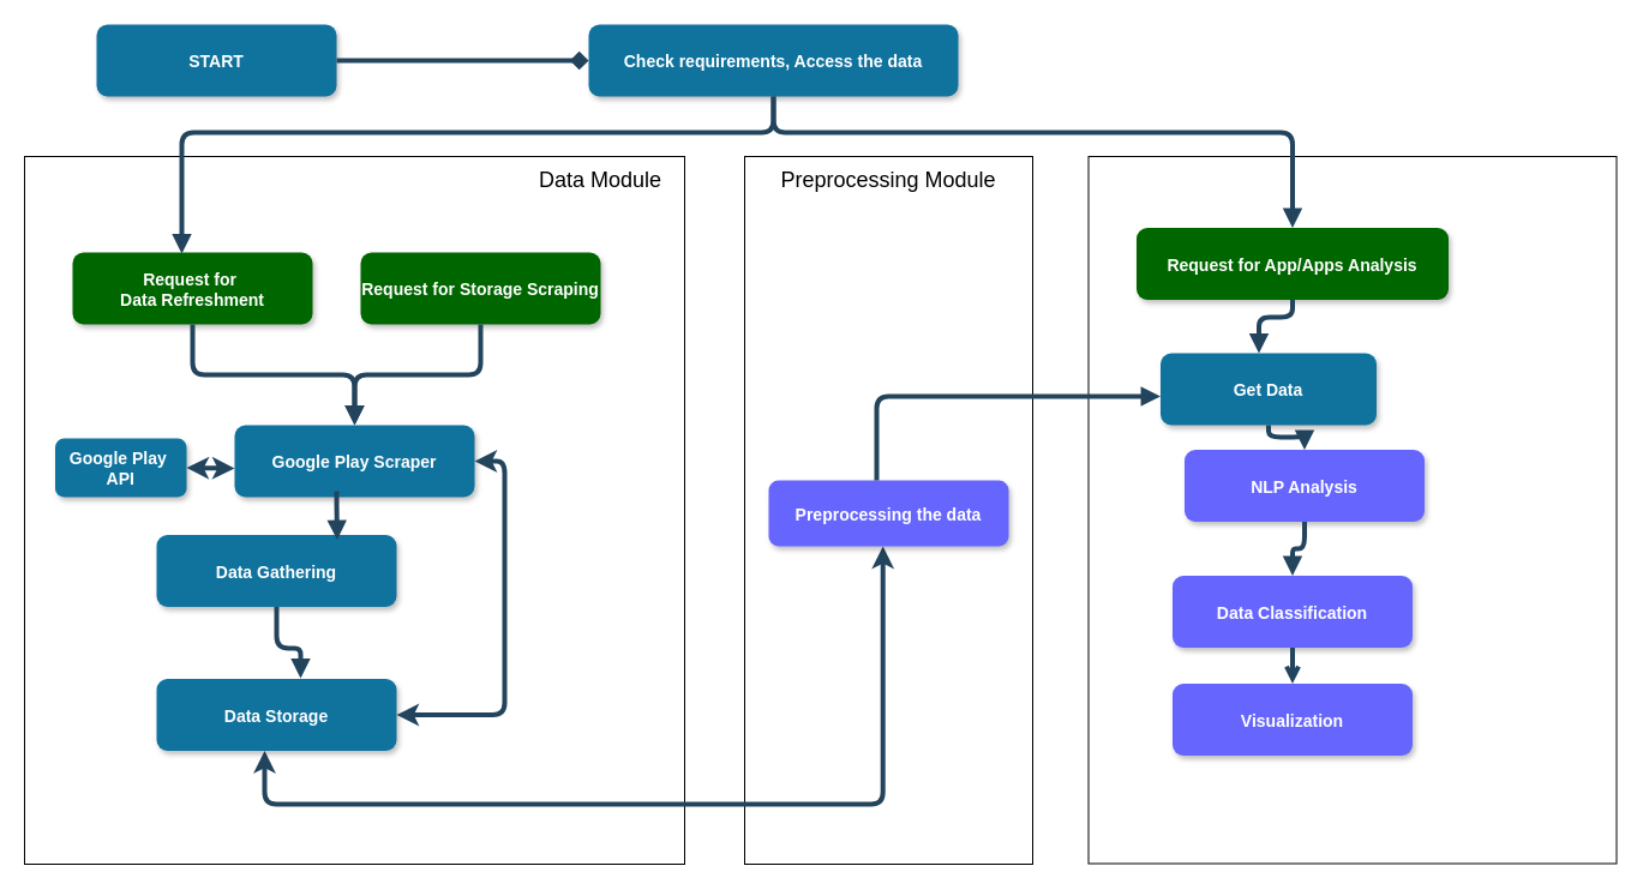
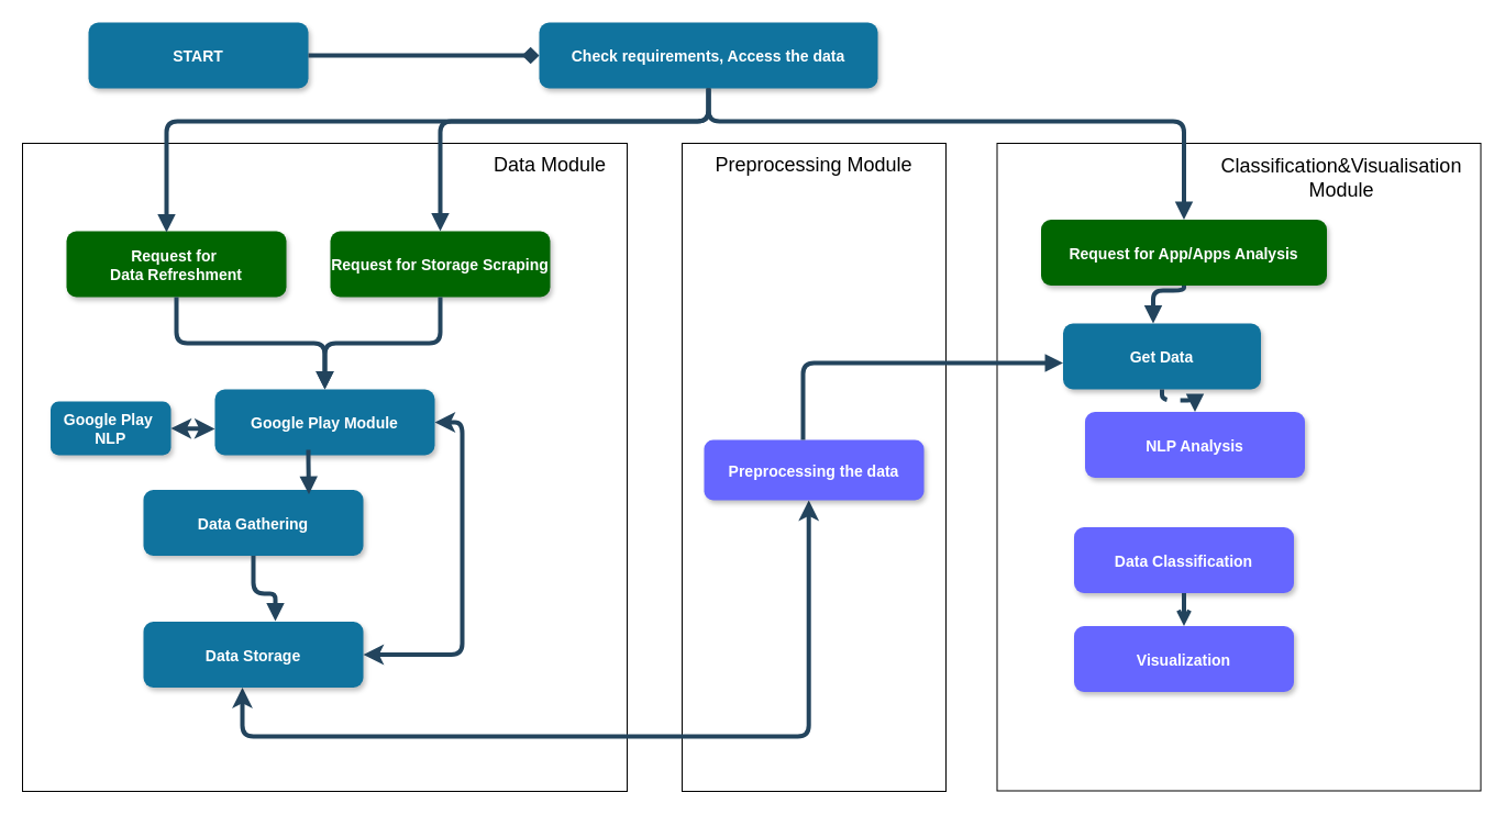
  <mxCell id="0" />
  <mxCell id="1" parent="0" />
  <mxCell id="2" value="" style="rounded=0;whiteSpace=wrap;html=1;" parent="1" vertex="1"><mxGeometry x="620" y="130" width="240" height="590" as="geometry" /></mxCell>
  <mxCell id="3" value="" style="rounded=0;whiteSpace=wrap;html=1;" parent="1" vertex="1"><mxGeometry x="906.5" y="130" width="440" height="589.5" as="geometry" /></mxCell>
  <mxCell id="4" value="" style="rounded=0;whiteSpace=wrap;html=1;" parent="1" vertex="1"><mxGeometry x="20" y="130" width="550" height="590" as="geometry" /></mxCell>
  <mxCell id="5" value="START" style="rounded=1;fillColor=#10739E;strokeColor=none;shadow=1;gradientColor=none;fontStyle=1;fontColor=#FFFFFF;fontSize=14;" parent="1" vertex="1"><mxGeometry x="80" y="20" width="200" height="60" as="geometry" /></mxCell>
  <mxCell id="6" value="Check requirements, Access the data" style="rounded=1;fillColor=#10739E;strokeColor=none;shadow=1;gradientColor=none;fontStyle=1;fontColor=#FFFFFF;fontSize=14;" parent="1" vertex="1"><mxGeometry x="490" y="20" width="308" height="60" as="geometry" /></mxCell>
  <mxCell id="7" value="Request for &#10;Data Refreshment" style="rounded=1;fillColor=#006600;strokeColor=none;shadow=1;gradientColor=none;fontStyle=1;fontColor=#FFFFFF;fontSize=14;" parent="1" vertex="1"><mxGeometry x="60" y="210" width="200" height="60" as="geometry" /></mxCell>
  <mxCell id="8" value="Request for Storage Scraping" style="rounded=1;fillColor=#006600;strokeColor=none;shadow=1;gradientColor=none;fontStyle=1;fontColor=#FFFFFF;fontSize=14;" parent="1" vertex="1"><mxGeometry x="300" y="210" width="200" height="60" as="geometry" /></mxCell>
- <mxCell id="9" value="Request for App/Apps Analysis" style="rounded=1;fillColor=#006600;strokeColor=none;shadow=1;gradientColor=none;fontStyle=1;fontColor=#FFFFFF;fontSize=14;" parent="1" vertex="1"><mxGeometry x="946.5" y="189.5" width="260" height="60" as="geometry" /></mxCell>
- <mxCell id="10" value="Google Play Scraper" style="rounded=1;fillColor=#10739E;strokeColor=none;shadow=1;gradientColor=none;fontStyle=1;fontColor=#FFFFFF;fontSize=14;" parent="1" vertex="1"><mxGeometry x="195" y="354" width="200" height="60" as="geometry" /></mxCell>
+ <mxCell id="9" value="Request for App/Apps Analysis" style="rounded=1;fillColor=#006600;strokeColor=none;shadow=1;gradientColor=none;fontStyle=1;fontColor=#FFFFFF;fontSize=14;" parent="1" vertex="1"><mxGeometry x="946.5" y="199.5" width="260" height="60" as="geometry" /></mxCell>
+ <mxCell id="10" value="Google Play Module" style="rounded=1;fillColor=#10739E;strokeColor=none;shadow=1;gradientColor=none;fontStyle=1;fontColor=#FFFFFF;fontSize=14;" parent="1" vertex="1"><mxGeometry x="195" y="354" width="200" height="60" as="geometry" /></mxCell>
  <mxCell id="11" value="Data Gathering" style="rounded=1;fillColor=#10739E;strokeColor=none;shadow=1;gradientColor=none;fontStyle=1;fontColor=#FFFFFF;fontSize=14;" parent="1" vertex="1"><mxGeometry x="130" y="445.5" width="200" height="60" as="geometry" /></mxCell>
  <mxCell id="12" value="Get Data" style="rounded=1;fillColor=#10739E;strokeColor=none;shadow=1;gradientColor=none;fontStyle=1;fontColor=#FFFFFF;fontSize=14;" parent="1" vertex="1"><mxGeometry x="966.5" y="294" width="180" height="60" as="geometry" /></mxCell>
  <mxCell id="13" value="NLP Analysis" style="rounded=1;fillColor=#6666FF;strokeColor=none;shadow=1;gradientColor=none;fontStyle=1;fontColor=#FFFFFF;fontSize=14;" parent="1" vertex="1"><mxGeometry x="986.5" y="374.5" width="200" height="60" as="geometry" /></mxCell>
  <mxCell id="14" value="Data Classification" style="rounded=1;fillColor=#6666FF;strokeColor=none;shadow=1;gradientColor=none;fontStyle=1;fontColor=#FFFFFF;fontSize=14;" parent="1" vertex="1"><mxGeometry x="976.5" y="479.5" width="200" height="60" as="geometry" /></mxCell>
  <mxCell id="15" value="Visualization" style="rounded=1;fillColor=#6666FF;strokeColor=none;shadow=1;gradientColor=none;fontStyle=1;fontColor=#FFFFFF;fontSize=14;" parent="1" vertex="1"><mxGeometry x="976.5" y="569.5" width="200" height="60" as="geometry" /></mxCell>
  <mxCell id="16" value="" style="edgeStyle=elbowEdgeStyle;elbow=vertical;strokeWidth=4;endArrow=diamond;endFill=1;fontStyle=1;strokeColor=#23445D;" parent="1" source="5" target="6" edge="1"><mxGeometry x="22" y="165.5" width="100" height="100" as="geometry"><mxPoint x="52" y="-74.5" as="sourcePoint" /><mxPoint x="152" y="-174.5" as="targetPoint" /></mxGeometry></mxCell>
+ <mxCell id="17" value="" style="edgeStyle=elbowEdgeStyle;elbow=vertical;strokeWidth=4;endArrow=block;endFill=1;fontStyle=1;strokeColor=#23445D;exitX=0.5;exitY=1;exitDx=0;exitDy=0;" parent="1" source="6" target="8" edge="1"><mxGeometry x="22" y="165.5" width="100" height="100" as="geometry"><mxPoint x="52" y="-74.5" as="sourcePoint" /><mxPoint x="152" y="-174.5" as="targetPoint" /><Array as="points"><mxPoint x="530" y="110" /><mxPoint x="640" y="170" /></Array></mxGeometry></mxCell>
  <mxCell id="18" value="" style="edgeStyle=elbowEdgeStyle;elbow=vertical;strokeWidth=4;endArrow=block;endFill=1;fontStyle=1;strokeColor=#23445D;" parent="1" source="6" target="9" edge="1"><mxGeometry x="22" y="165.5" width="100" height="100" as="geometry"><mxPoint x="52" y="-74.5" as="sourcePoint" /><mxPoint x="152" y="-174.5" as="targetPoint" /><Array as="points"><mxPoint x="830" y="110" /><mxPoint x="940" y="80" /></Array></mxGeometry></mxCell>
  <mxCell id="19" value="" style="edgeStyle=elbowEdgeStyle;elbow=vertical;strokeWidth=4;endArrow=block;endFill=1;fontStyle=1;strokeColor=#23445D;" parent="1" source="11" edge="1"><mxGeometry x="62" y="175.5" width="100" height="100" as="geometry"><mxPoint x="70" y="40" as="sourcePoint" /><mxPoint x="250" y="565" as="targetPoint" /><Array as="points"><mxPoint x="230" y="540" /></Array></mxGeometry></mxCell>
  <mxCell id="20" value="" style="edgeStyle=elbowEdgeStyle;elbow=vertical;strokeWidth=4;endArrow=classic;startArrow=classic;endFill=1;fontStyle=1;strokeColor=#23445D;entryX=0.822;entryY=1.03;entryDx=0;entryDy=0;exitX=0.5;exitY=1;exitDx=0;exitDy=0;entryPerimeter=0;" parent="1" edge="1"><mxGeometry x="62" y="185.5" width="100" height="100" as="geometry"><mxPoint x="220" y="625.5" as="sourcePoint" /><mxPoint x="735.2" y="455" as="targetPoint" /><Array as="points"><mxPoint x="460.8" y="670" /></Array></mxGeometry></mxCell>
- <mxCell id="21" value="" style="edgeStyle=elbowEdgeStyle;elbow=vertical;strokeWidth=4;endArrow=block;endFill=1;fontStyle=1;strokeColor=#23445D;" parent="1" source="12" target="13" edge="1"><mxGeometry x="62" y="165.5" width="100" height="100" as="geometry"><mxPoint x="486.5" y="-50.5" as="sourcePoint" /><mxPoint x="586.5" y="-150.5" as="targetPoint" /></mxGeometry></mxCell>
- <mxCell id="22" value="" style="edgeStyle=elbowEdgeStyle;elbow=vertical;strokeWidth=4;endArrow=block;endFill=1;fontStyle=1;strokeColor=#23445D;" parent="1" source="13" target="14" edge="1"><mxGeometry x="62" y="175.5" width="100" height="100" as="geometry"><mxPoint x="486.5" y="-40.5" as="sourcePoint" /><mxPoint x="586.5" y="-140.5" as="targetPoint" /></mxGeometry></mxCell>
+ <mxCell id="21" value="" style="edgeStyle=elbowEdgeStyle;elbow=vertical;strokeWidth=4;endArrow=block;endFill=1;fontStyle=1;strokeColor=#23445D;dashed=1;" parent="1" source="12" target="13" edge="1"><mxGeometry x="62" y="165.5" width="100" height="100" as="geometry"><mxPoint x="486.5" y="-50.5" as="sourcePoint" /><mxPoint x="586.5" y="-150.5" as="targetPoint" /></mxGeometry></mxCell>
  <mxCell id="23" value="" style="edgeStyle=elbowEdgeStyle;elbow=vertical;strokeWidth=4;endArrow=open;endFill=1;fontStyle=1;strokeColor=#23445D;" parent="1" source="14" target="15" edge="1"><mxGeometry x="62" y="185.5" width="100" height="100" as="geometry"><mxPoint x="486.5" y="-30.5" as="sourcePoint" /><mxPoint x="586.5" y="-130.5" as="targetPoint" /></mxGeometry></mxCell>
  <mxCell id="24" value="" style="edgeStyle=elbowEdgeStyle;elbow=vertical;strokeWidth=4;endArrow=block;endFill=1;fontStyle=1;strokeColor=#23445D;exitX=0.5;exitY=1;exitDx=0;exitDy=0;" parent="1" source="9" target="12" edge="1"><mxGeometry x="22" y="165.5" width="100" height="100" as="geometry"><mxPoint x="98.5" y="-60.5" as="sourcePoint" /><mxPoint x="198.5" y="-160.5" as="targetPoint" /><Array as="points"><mxPoint x="1048.5" y="264" /></Array></mxGeometry></mxCell>
  <mxCell id="25" value="" style="edgeStyle=elbowEdgeStyle;elbow=vertical;strokeWidth=4;endArrow=block;endFill=1;fontStyle=1;strokeColor=#23445D;exitX=1;exitY=0.5;exitDx=0;exitDy=0;" parent="1" source="34" target="2" edge="1"><mxGeometry x="62" y="185.5" width="100" height="100" as="geometry"><mxPoint x="470" y="590" as="sourcePoint" /><mxPoint x="760" y="370" as="targetPoint" /><Array as="points" /></mxGeometry></mxCell>
  <mxCell id="26" value="" style="edgeStyle=elbowEdgeStyle;elbow=vertical;strokeWidth=4;endArrow=block;endFill=1;fontStyle=1;strokeColor=#23445D;entryX=0.455;entryY=0.017;entryDx=0;entryDy=0;entryPerimeter=0;exitX=0.5;exitY=1;exitDx=0;exitDy=0;" parent="1" source="6" target="7" edge="1"><mxGeometry x="22" y="165.5" width="100" height="100" as="geometry"><mxPoint x="488" y="93" as="sourcePoint" /><mxPoint x="320" y="130" as="targetPoint" /><Array as="points"><mxPoint x="370" y="110" /><mxPoint x="550" y="180" /><mxPoint x="330" y="190" /></Array></mxGeometry></mxCell>
  <mxCell id="27" value="&lt;font style=&quot;font-size: 18px;&quot;&gt;Data Module&lt;/font&gt;" style="text;html=1;align=center;verticalAlign=middle;whiteSpace=wrap;rounded=0;" parent="1" vertex="1"><mxGeometry x="410" y="135" width="180" height="30" as="geometry" /></mxCell>
  <mxCell id="28" value="" style="edgeStyle=elbowEdgeStyle;elbow=vertical;strokeWidth=4;endArrow=block;endFill=1;fontStyle=1;strokeColor=#23445D;" parent="1" edge="1"><mxGeometry x="62" y="175.5" width="100" height="100" as="geometry"><mxPoint x="280" y="409" as="sourcePoint" /><mxPoint x="280.5" y="449.5" as="targetPoint" /><Array as="points"><mxPoint x="260.5" y="419.5" /></Array></mxGeometry></mxCell>
  <mxCell id="29" value="" style="edgeStyle=elbowEdgeStyle;elbow=vertical;strokeWidth=4;endArrow=block;endFill=1;fontStyle=1;strokeColor=#23445D;entryX=0.5;entryY=0;entryDx=0;entryDy=0;" parent="1" source="7" target="10" edge="1"><mxGeometry x="62" y="175.5" width="100" height="100" as="geometry"><mxPoint x="409.5" y="280" as="sourcePoint" /><mxPoint x="409.5" y="340" as="targetPoint" /></mxGeometry></mxCell>
  <mxCell id="30" value="" style="edgeStyle=elbowEdgeStyle;elbow=vertical;strokeWidth=4;endArrow=block;endFill=1;fontStyle=1;strokeColor=#23445D;exitX=0.5;exitY=1;exitDx=0;exitDy=0;" parent="1" source="8" target="10" edge="1"><mxGeometry x="62" y="175.5" width="100" height="100" as="geometry"><mxPoint x="399.5" y="375.5" as="sourcePoint" /><mxPoint x="400" y="340" as="targetPoint" /><Array as="points" /></mxGeometry></mxCell>
  <mxCell id="31" value="Data Storage" style="rounded=1;fillColor=#10739E;strokeColor=none;shadow=1;gradientColor=none;fontStyle=1;fontColor=#FFFFFF;fontSize=14;" parent="1" vertex="1"><mxGeometry x="130" y="565.5" width="200" height="60" as="geometry" /></mxCell>
+ <mxCell id="32" value="&lt;font size=&quot;4&quot;&gt;Classification&amp;amp;Visualisation Module&lt;/font&gt;" style="text;html=1;align=center;verticalAlign=middle;whiteSpace=wrap;rounded=0;" parent="1" vertex="1"><mxGeometry x="1120" y="135" width="200" height="54.5" as="geometry" /></mxCell>
  <mxCell id="33" value="&lt;font size=&quot;4&quot;&gt;Preprocessing Module&lt;/font&gt;" style="text;html=1;align=center;verticalAlign=middle;whiteSpace=wrap;rounded=0;" parent="1" vertex="1"><mxGeometry x="640" y="122.75" width="200" height="54.5" as="geometry" /></mxCell>
  <mxCell id="34" value="Preprocessing the data" style="rounded=1;fillColor=#6666FF;strokeColor=none;shadow=1;gradientColor=none;fontStyle=1;fontColor=#FFFFFF;fontSize=14;" parent="1" vertex="1"><mxGeometry x="640" y="400" width="200" height="55" as="geometry" /></mxCell>
  <mxCell id="35" style="edgeStyle=elbowEdgeStyle;elbow=vertical;strokeWidth=4;endArrow=block;endFill=1;fontStyle=1;strokeColor=#23445D;exitX=0.5;exitY=0;exitDx=0;exitDy=0;" parent="1" target="12" edge="1"><mxGeometry relative="1" as="geometry"><mxPoint x="730" y="400" as="sourcePoint" /><mxPoint x="896.5" y="330" as="targetPoint" /><Array as="points"><mxPoint x="840" y="330" /></Array></mxGeometry></mxCell>
- <mxCell id="36" value="Google Play &#10;API" style="rounded=1;fillColor=#10739E;strokeColor=none;shadow=1;gradientColor=none;fontStyle=1;fontColor=#FFFFFF;fontSize=14;" parent="1" vertex="1"><mxGeometry x="45.5" y="365" width="109.5" height="49" as="geometry" /></mxCell>
+ <mxCell id="36" value="Google Play &#10;NLP" style="rounded=1;fillColor=#10739E;strokeColor=none;shadow=1;gradientColor=none;fontStyle=1;fontColor=#FFFFFF;fontSize=14;" parent="1" vertex="1"><mxGeometry x="45.5" y="365" width="109.5" height="49" as="geometry" /></mxCell>
  <mxCell id="37" value="" style="edgeStyle=elbowEdgeStyle;elbow=vertical;strokeWidth=4;endArrow=classic;startArrow=classic;endFill=1;fontStyle=1;strokeColor=#23445D;" parent="1" edge="1"><mxGeometry width="50" height="50" relative="1" as="geometry"><mxPoint x="195" y="390" as="sourcePoint" /><mxPoint x="155" y="389.5" as="targetPoint" /><Array as="points"><mxPoint x="255" y="389.5" /></Array></mxGeometry></mxCell>
  <mxCell id="38" style="edgeStyle=elbowEdgeStyle;elbow=vertical;strokeWidth=4;endArrow=classic;startArrow=classic;endFill=1;fontStyle=1;strokeColor=#23445D;entryX=1;entryY=0.5;entryDx=0;entryDy=0;exitX=1;exitY=0.5;exitDx=0;exitDy=0;" parent="1" source="10" target="31" edge="1"><mxGeometry relative="1" as="geometry"><mxPoint x="750" y="334" as="sourcePoint" /><mxPoint x="750" y="410" as="targetPoint" /><Array as="points"><mxPoint x="420" y="490" /></Array></mxGeometry></mxCell>
